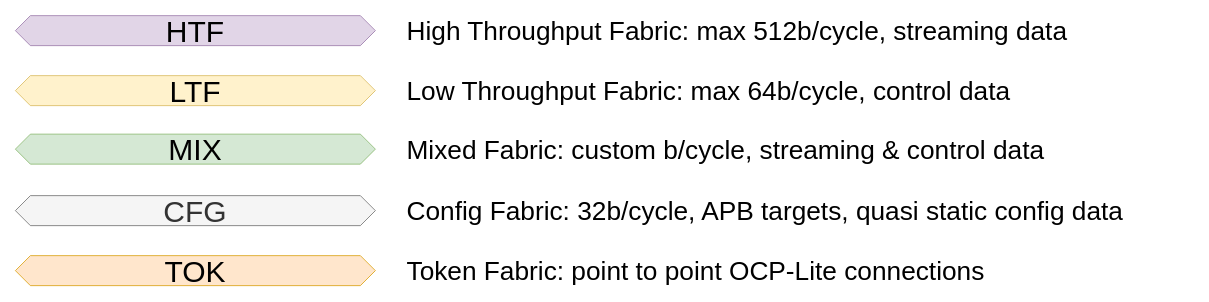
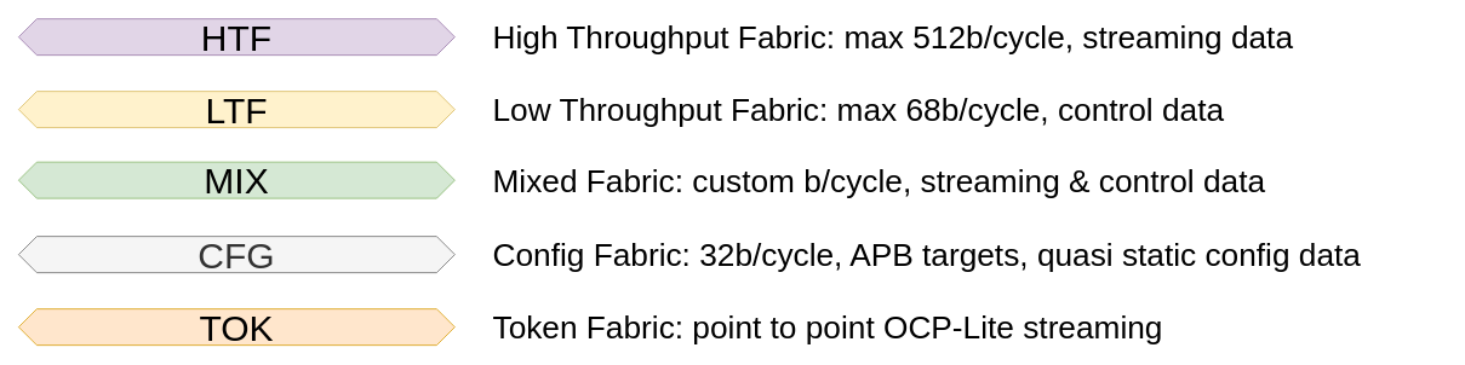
  <mxCell id="0" />
  <mxCell id="1" parent="0" />
  <mxCell id="2" value="&lt;span style=&quot;font-size: 40px;&quot;&gt;HTF&lt;/span&gt;" style="shape=hexagon;perimeter=hexagonPerimeter2;whiteSpace=wrap;html=1;fixedSize=1;fillColor=#e1d5e7;strokeColor=#9673a6;rotation=0;" parent="1" vertex="1"><mxGeometry x="20" y="20" width="480" height="40" as="geometry" /></mxCell>
  <mxCell id="3" value="&lt;span style=&quot;font-size: 40px;&quot;&gt;LTF&lt;/span&gt;" style="shape=hexagon;perimeter=hexagonPerimeter2;whiteSpace=wrap;html=1;fixedSize=1;fillColor=#fff2cc;strokeColor=#d6b656;rotation=0;" parent="1" vertex="1"><mxGeometry x="20" y="100" width="480" height="40" as="geometry" /></mxCell>
  <mxCell id="4" value="&lt;span style=&quot;font-size: 40px;&quot;&gt;CFG&lt;/span&gt;" style="shape=hexagon;perimeter=hexagonPerimeter2;whiteSpace=wrap;html=1;fixedSize=1;fillColor=#f5f5f5;strokeColor=#666666;rotation=0;fontColor=#333333;" parent="1" vertex="1"><mxGeometry x="20" y="260" width="480" height="40" as="geometry" /></mxCell>
  <mxCell id="5" value="&lt;span style=&quot;font-size: 40px;&quot;&gt;TOK&lt;/span&gt;" style="shape=hexagon;perimeter=hexagonPerimeter2;whiteSpace=wrap;html=1;fixedSize=1;fillColor=#ffe6cc;strokeColor=#d79b00;rotation=0;" parent="1" vertex="1"><mxGeometry x="20" y="340" width="480" height="40" as="geometry" /></mxCell>
  <mxCell id="6" value="&lt;span style=&quot;font-size: 40px;&quot;&gt;MIX&lt;/span&gt;" style="shape=hexagon;perimeter=hexagonPerimeter2;whiteSpace=wrap;html=1;fixedSize=1;fillColor=#d5e8d4;strokeColor=#82b366;rotation=0;" parent="1" vertex="1"><mxGeometry x="20" y="178" width="480" height="40" as="geometry" /></mxCell>
  <mxCell id="7" value="High Throughput Fabric: max 512b/cycle, streaming data" style="text;html=1;strokeColor=none;fillColor=none;align=left;verticalAlign=middle;whiteSpace=wrap;rounded=0;fontSize=35;" parent="1" vertex="1"><mxGeometry x="540" y="20" width="920" height="40" as="geometry" /></mxCell>
- <mxCell id="8" value="Low Throughput Fabric: max 64b/cycle, control data" style="text;html=1;strokeColor=none;fillColor=none;align=left;verticalAlign=middle;whiteSpace=wrap;rounded=0;fontSize=35;" parent="1" vertex="1"><mxGeometry x="540" y="100" width="920" height="40" as="geometry" /></mxCell>
+ <mxCell id="8" value="Low Throughput Fabric: max 68b/cycle, control data" style="text;html=1;strokeColor=none;fillColor=none;align=left;verticalAlign=middle;whiteSpace=wrap;rounded=0;fontSize=35;" parent="1" vertex="1"><mxGeometry x="540" y="100" width="920" height="40" as="geometry" /></mxCell>
  <mxCell id="9" value="Mixed Fabric: custom b/cycle, streaming &amp;amp; control data" style="text;html=1;strokeColor=none;fillColor=none;align=left;verticalAlign=middle;whiteSpace=wrap;rounded=0;fontSize=35;" parent="1" vertex="1"><mxGeometry x="540" y="178" width="920" height="40" as="geometry" /></mxCell>
  <mxCell id="10" value="Config Fabric: 32b/cycle, APB targets, quasi static config data" style="text;html=1;strokeColor=none;fillColor=none;align=left;verticalAlign=middle;whiteSpace=wrap;rounded=0;fontSize=35;" parent="1" vertex="1"><mxGeometry x="540" y="260" width="1050" height="40" as="geometry" /></mxCell>
- <mxCell id="11" value="Token Fabric: point to point OCP-Lite connections" style="text;html=1;strokeColor=none;fillColor=none;align=left;verticalAlign=middle;whiteSpace=wrap;rounded=0;fontSize=35;" parent="1" vertex="1"><mxGeometry x="540" y="340" width="1050" height="40" as="geometry" /></mxCell>
+ <mxCell id="11" value="Token Fabric: point to point OCP-Lite streaming" style="text;html=1;strokeColor=none;fillColor=none;align=left;verticalAlign=middle;whiteSpace=wrap;rounded=0;fontSize=35;" parent="1" vertex="1"><mxGeometry x="540" y="340" width="1050" height="40" as="geometry" /></mxCell>
